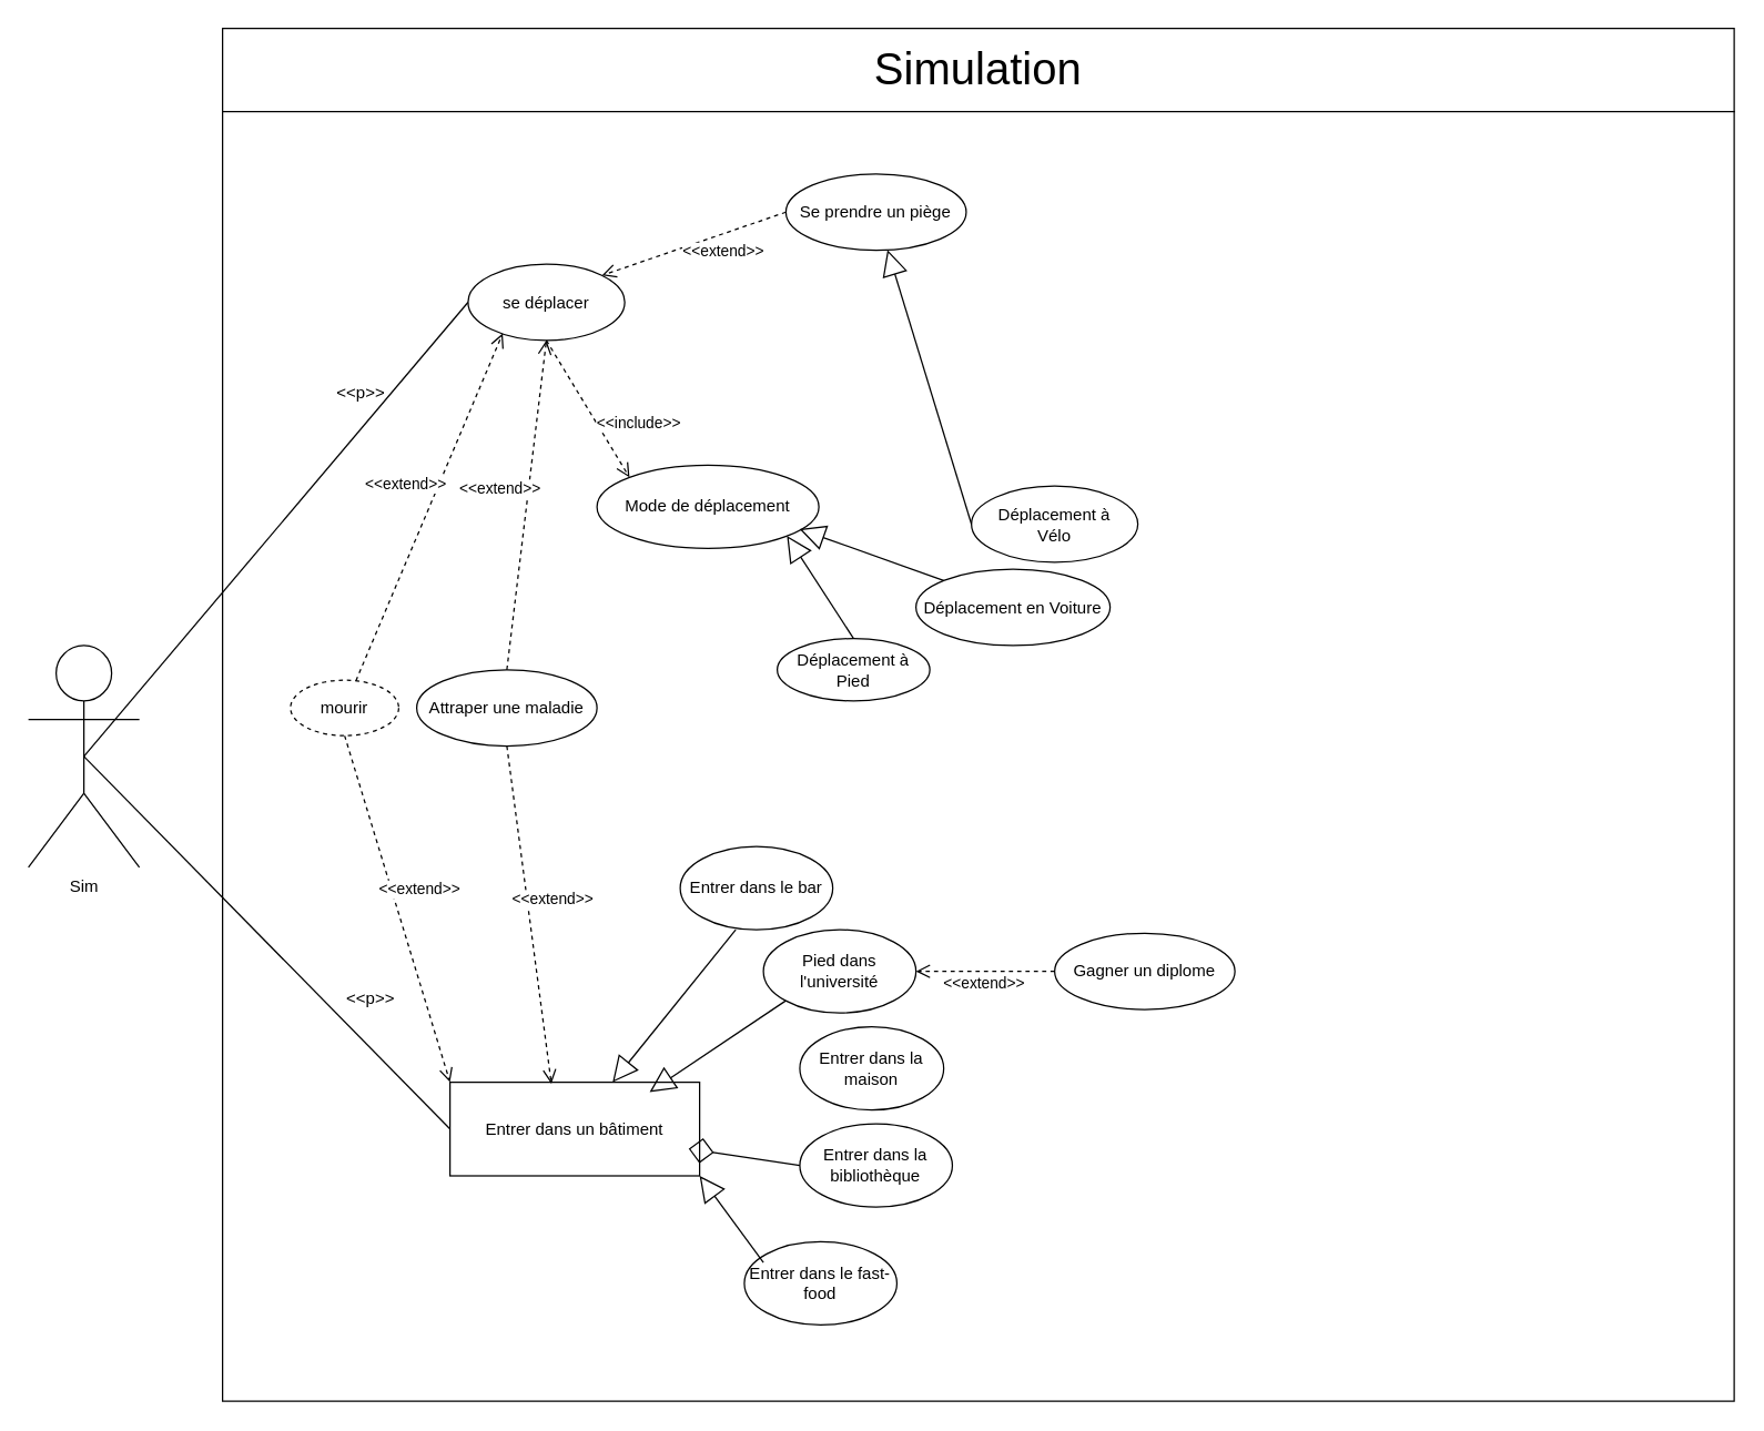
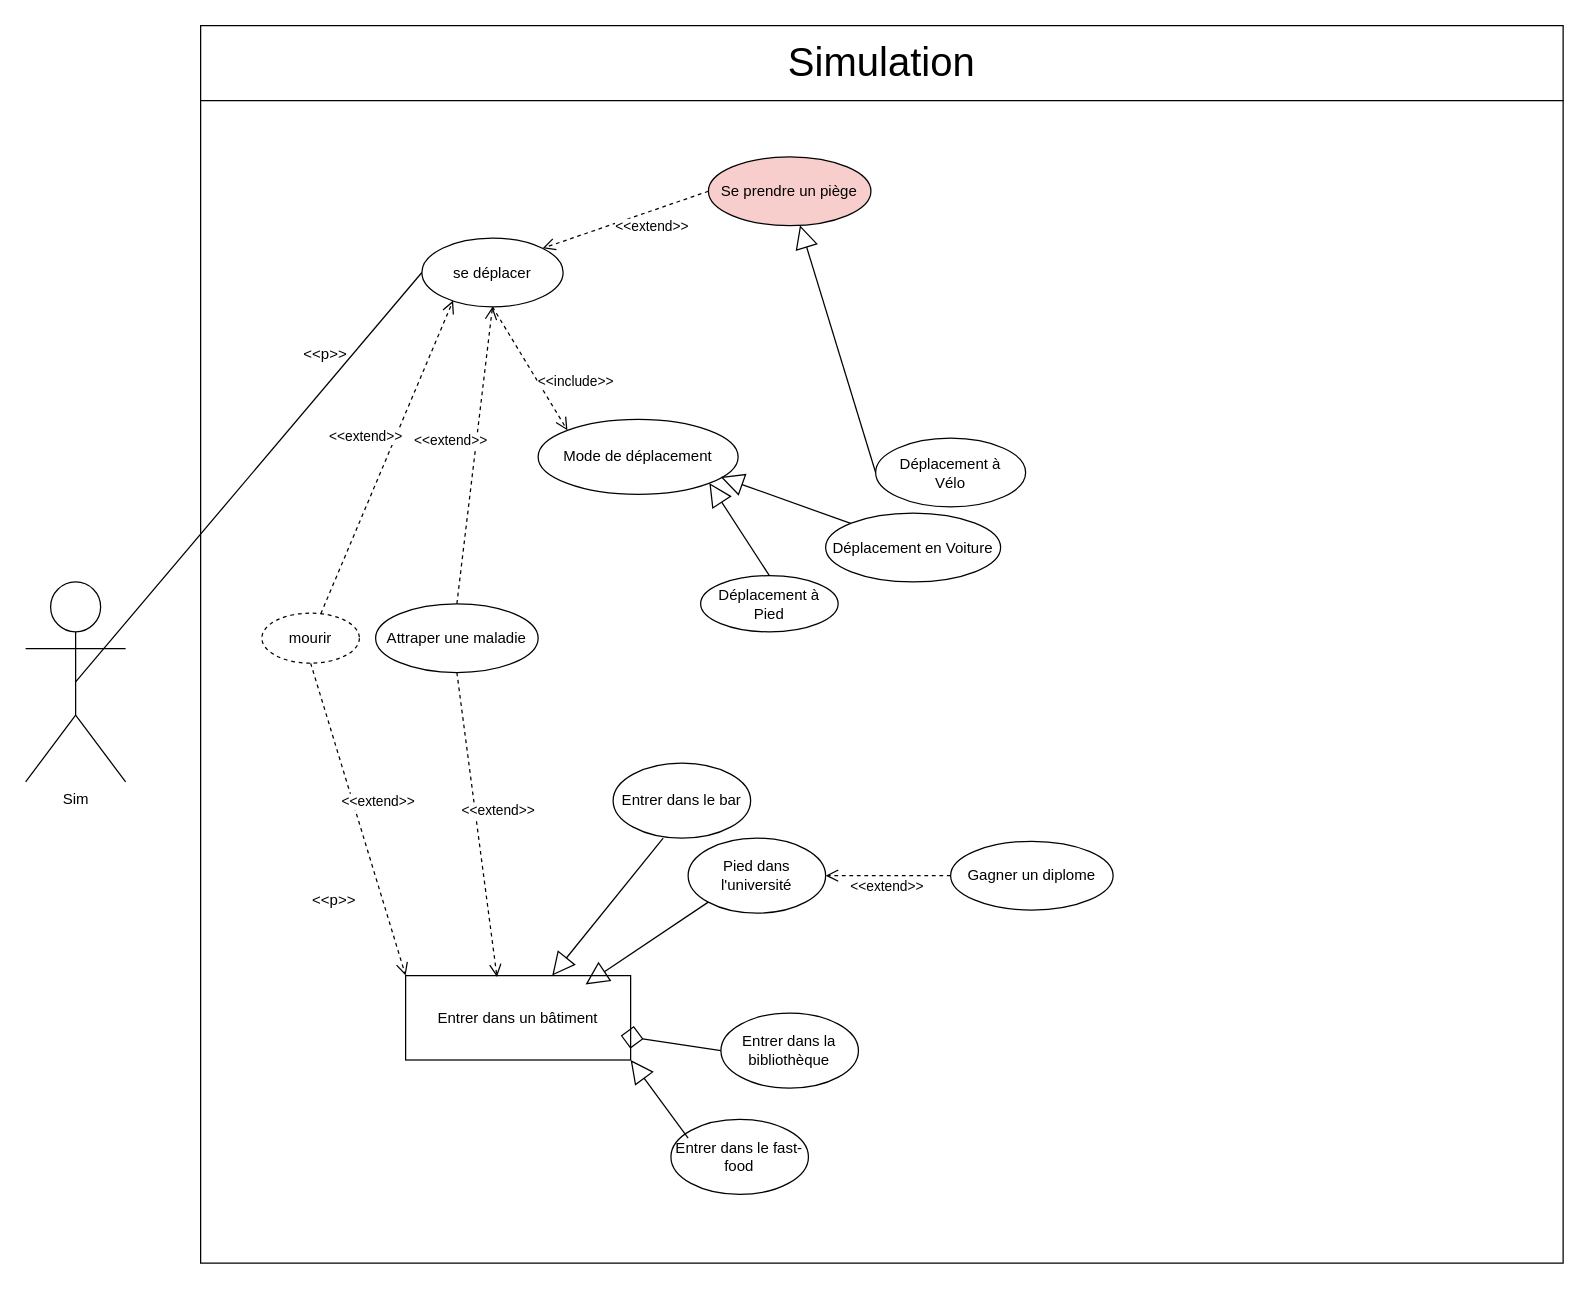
  <mxCell id="0" />
  <mxCell id="1" parent="0" />
  <mxCell id="2" value="&lt;div style=&quot;font-size: 32px&quot;&gt;Simulation&lt;/div&gt;" style="rounded=0;whiteSpace=wrap;html=1;" vertex="1" parent="1"><mxGeometry x="160" y="20" width="1090" height="60" as="geometry" /></mxCell>
  <mxCell id="3" value="" style="rounded=0;whiteSpace=wrap;html=1;" parent="1" vertex="1"><mxGeometry x="160" y="80" width="1090" height="930" as="geometry" /></mxCell>
  <mxCell id="4" value="&lt;div&gt;Sim&lt;/div&gt;" style="shape=umlActor;verticalLabelPosition=bottom;verticalAlign=top;html=1;outlineConnect=0;" parent="1" vertex="1"><mxGeometry x="20" y="465" width="80" height="160" as="geometry" /></mxCell>
  <mxCell id="5" value="&lt;div&gt;Entrer dans un bâtiment&lt;/div&gt;" style="whiteSpace=wrap;html=1;rounded=0;" parent="1" vertex="1"><mxGeometry x="324" y="780" width="180" height="67.5" as="geometry" /></mxCell>
  <mxCell id="6" value="se déplacer" style="ellipse;whiteSpace=wrap;html=1;" parent="1" vertex="1"><mxGeometry x="337" y="190" width="113" height="55" as="geometry" /></mxCell>
  <mxCell id="7" value="" style="endArrow=none;html=1;exitX=0.5;exitY=0.5;exitDx=0;exitDy=0;exitPerimeter=0;entryX=0;entryY=0.5;entryDx=0;entryDy=0;" parent="1" source="4" target="6" edge="1"><mxGeometry width="50" height="50" relative="1" as="geometry"><mxPoint x="390" y="310" as="sourcePoint" /><mxPoint x="440" y="260" as="targetPoint" /></mxGeometry></mxCell>
- <mxCell id="8" value="" style="endArrow=none;html=1;entryX=0;entryY=0.5;entryDx=0;entryDy=0;exitX=0.5;exitY=0.5;exitDx=0;exitDy=0;exitPerimeter=0;" parent="1" target="5" edge="1" source="4"><mxGeometry width="50" height="50" relative="1" as="geometry"><mxPoint x="75" y="270" as="sourcePoint" /><mxPoint x="210" y="140" as="targetPoint" /></mxGeometry></mxCell>
- <mxCell id="9" value="Se prendre un piège" style="ellipse;whiteSpace=wrap;html=1;direction=west;" parent="1" vertex="1"><mxGeometry x="566.24" y="125" width="130" height="55" as="geometry" /></mxCell>
- <mxCell id="10" value="Entrer dans la maison" style="ellipse;whiteSpace=wrap;html=1;" vertex="1" parent="1"><mxGeometry x="576.25" y="740" width="103.75" height="60" as="geometry" /></mxCell>
+ <mxCell id="9" value="Se prendre un piège" style="ellipse;whiteSpace=wrap;html=1;direction=west;fillColor=#f8cecc;" parent="1" vertex="1"><mxGeometry x="566.24" y="125" width="130" height="55" as="geometry" /></mxCell>
  <mxCell id="11" value="&lt;div&gt;&amp;lt;&amp;lt;include&amp;gt;&amp;gt;&lt;/div&gt;" style="html=1;verticalAlign=bottom;endArrow=open;dashed=1;endSize=8;exitX=0.5;exitY=1;exitDx=0;exitDy=0;entryX=0;entryY=0;entryDx=0;entryDy=0;" edge="1" parent="1" source="6" target="12"><mxGeometry x="0.633" y="21" relative="1" as="geometry"><mxPoint x="472.5" y="315" as="sourcePoint" /><mxPoint x="562.5" y="315" as="targetPoint" /><mxPoint as="offset" /></mxGeometry></mxCell>
  <mxCell id="12" value="Mode de déplacement" style="ellipse;whiteSpace=wrap;html=1;" vertex="1" parent="1"><mxGeometry x="430" y="335" width="160" height="60" as="geometry" /></mxCell>
  <mxCell id="13" value="&lt;div&gt;Déplacement à&lt;/div&gt;&lt;div&gt;Vélo&lt;/div&gt;" style="ellipse;whiteSpace=wrap;html=1;" vertex="1" parent="1"><mxGeometry x="700" y="350" width="120" height="55" as="geometry" /></mxCell>
  <mxCell id="14" value="Déplacement en Voiture" style="ellipse;whiteSpace=wrap;html=1;" vertex="1" parent="1"><mxGeometry x="660" y="410" width="140" height="55" as="geometry" /></mxCell>
  <mxCell id="15" value="&lt;div&gt;Déplacement à &lt;br&gt;&lt;/div&gt;&lt;div&gt;Pied&lt;/div&gt;" style="ellipse;whiteSpace=wrap;html=1;" vertex="1" parent="1"><mxGeometry x="560" y="460" width="110" height="45" as="geometry" /></mxCell>
  <mxCell id="16" value="&amp;nbsp;" style="endArrow=block;endSize=16;endFill=0;html=1;exitX=0.5;exitY=0;exitDx=0;exitDy=0;" edge="1" parent="1" source="15"><mxGeometry x="0.065" y="18" width="160" relative="1" as="geometry"><mxPoint x="625" y="540" as="sourcePoint" /><mxPoint x="567" y="386" as="targetPoint" /><mxPoint as="offset" /></mxGeometry></mxCell>
  <mxCell id="17" value="&amp;nbsp;" style="endArrow=block;endSize=16;endFill=0;html=1;exitX=0;exitY=0;exitDx=0;exitDy=0;entryX=0.913;entryY=0.767;entryDx=0;entryDy=0;entryPerimeter=0;" edge="1" parent="1" source="14" target="12"><mxGeometry x="-0.289" y="18" width="160" relative="1" as="geometry"><mxPoint x="597.427" y="450.774" as="sourcePoint" /><mxPoint x="587" y="386" as="targetPoint" /><mxPoint as="offset" /></mxGeometry></mxCell>
  <mxCell id="18" value="&amp;nbsp;" style="endArrow=block;endSize=16;endFill=0;html=1;exitX=0;exitY=0.5;exitDx=0;exitDy=0;" edge="1" parent="1" source="13" target="9"><mxGeometry x="-0.467" y="10" width="160" relative="1" as="geometry"><mxPoint x="577.427" y="470.774" as="sourcePoint" /><mxPoint x="587.126" y="386.002" as="targetPoint" /><mxPoint as="offset" /></mxGeometry></mxCell>
  <mxCell id="19" value="&lt;div&gt;&amp;lt;&amp;lt;extend&amp;gt;&amp;gt;&lt;/div&gt;" style="html=1;verticalAlign=bottom;endArrow=open;dashed=1;endSize=8;exitX=1;exitY=0.5;exitDx=0;exitDy=0;entryX=1;entryY=0;entryDx=0;entryDy=0;" edge="1" parent="1" source="9" target="6"><mxGeometry x="-0.202" y="20" relative="1" as="geometry"><mxPoint x="409.74" y="180" as="sourcePoint" /><mxPoint x="466.24" y="152.5" as="targetPoint" /><mxPoint x="1" as="offset" /></mxGeometry></mxCell>
  <mxCell id="20" value="Entrer dans la bibliothèque" style="ellipse;whiteSpace=wrap;html=1;" vertex="1" parent="1"><mxGeometry x="576.25" y="810" width="110" height="60" as="geometry" /></mxCell>
  <mxCell id="21" value="Entrer dans le fast-food" style="ellipse;whiteSpace=wrap;html=1;" vertex="1" parent="1"><mxGeometry x="536.25" y="895" width="110" height="60" as="geometry" /></mxCell>
  <mxCell id="22" value="Pied dans l'université" style="ellipse;whiteSpace=wrap;html=1;" vertex="1" parent="1"><mxGeometry x="550" y="670" width="110" height="60" as="geometry" /></mxCell>
  <mxCell id="23" value="Entrer dans le bar" style="ellipse;whiteSpace=wrap;html=1;" vertex="1" parent="1"><mxGeometry x="490" y="610" width="110" height="60" as="geometry" /></mxCell>
  <mxCell id="24" value="&amp;nbsp;" style="endArrow=block;endSize=16;endFill=0;html=1;exitX=0.364;exitY=1;exitDx=0;exitDy=0;exitPerimeter=0;" edge="1" parent="1" source="23" target="5"><mxGeometry x="0.065" y="18" width="160" relative="1" as="geometry"><mxPoint x="625" y="370" as="sourcePoint" /><mxPoint x="577" y="291" as="targetPoint" /><mxPoint as="offset" /></mxGeometry></mxCell>
  <mxCell id="25" value="&amp;nbsp;" style="endArrow=block;endSize=16;endFill=0;html=1;exitX=0;exitY=1;exitDx=0;exitDy=0;entryX=0.8;entryY=0.104;entryDx=0;entryDy=0;entryPerimeter=0;" edge="1" parent="1" source="22" target="5"><mxGeometry x="0.065" y="18" width="160" relative="1" as="geometry"><mxPoint x="540.04" y="680" as="sourcePoint" /><mxPoint x="450.193" y="791.461" as="targetPoint" /><mxPoint as="offset" /></mxGeometry></mxCell>
  <mxCell id="26" value="&amp;nbsp;" style="endArrow=diamond;endSize=16;endFill=0;html=1;exitX=0;exitY=0.5;exitDx=0;exitDy=0;entryX=0.956;entryY=0.711;entryDx=0;entryDy=0;entryPerimeter=0;" edge="1" parent="1" source="20" target="5"><mxGeometry x="0.065" y="18" width="160" relative="1" as="geometry"><mxPoint x="560.04" y="700" as="sourcePoint" /><mxPoint x="470.193" y="811.461" as="targetPoint" /><mxPoint as="offset" /></mxGeometry></mxCell>
  <mxCell id="27" value="&amp;nbsp;" style="endArrow=block;endSize=16;endFill=0;html=1;exitX=0;exitY=0.5;exitDx=0;exitDy=0;entryX=1;entryY=1;entryDx=0;entryDy=0;" edge="1" parent="1" target="5"><mxGeometry x="0.065" y="18" width="160" relative="1" as="geometry"><mxPoint x="550" y="910" as="sourcePoint" /><mxPoint x="480.193" y="821.461" as="targetPoint" /><mxPoint as="offset" /></mxGeometry></mxCell>
  <mxCell id="28" value="Attraper une maladie" style="ellipse;whiteSpace=wrap;html=1;direction=west;" vertex="1" parent="1"><mxGeometry x="300" y="482.5" width="130" height="55" as="geometry" /></mxCell>
  <mxCell id="29" value="&lt;div&gt;&amp;lt;&amp;lt;extend&amp;gt;&amp;gt;&lt;/div&gt;" style="html=1;verticalAlign=bottom;endArrow=open;dashed=1;endSize=8;exitX=0.5;exitY=1;exitDx=0;exitDy=0;entryX=0.5;entryY=1;entryDx=0;entryDy=0;" edge="1" parent="1" source="28" target="6"><mxGeometry y="18" relative="1" as="geometry"><mxPoint x="576.24" y="162.5" as="sourcePoint" /><mxPoint x="450.003" y="171.793" as="targetPoint" /><mxPoint x="-1" as="offset" /><Array as="points" /></mxGeometry></mxCell>
  <mxCell id="30" value="&amp;lt;&amp;lt;p&amp;gt;&amp;gt;" style="text;html=1;strokeColor=none;fillColor=none;align=center;verticalAlign=middle;whiteSpace=wrap;rounded=0;rotation=0;" vertex="1" parent="1"><mxGeometry x="240" y="272.5" width="40" height="20" as="geometry" /></mxCell>
  <mxCell id="31" value="&amp;lt;&amp;lt;p&amp;gt;&amp;gt;" style="text;html=1;strokeColor=none;fillColor=none;align=center;verticalAlign=middle;whiteSpace=wrap;rounded=0;rotation=0;" vertex="1" parent="1"><mxGeometry x="247" y="710" width="40" height="20" as="geometry" /></mxCell>
  <mxCell id="32" value="Gagner un diplome" style="ellipse;whiteSpace=wrap;html=1;direction=west;" vertex="1" parent="1"><mxGeometry x="760" y="672.5" width="130" height="55" as="geometry" /></mxCell>
  <mxCell id="33" value="&lt;div&gt;&amp;lt;&amp;lt;extend&amp;gt;&amp;gt;&lt;/div&gt;" style="html=1;verticalAlign=bottom;endArrow=open;dashed=1;endSize=8;exitX=1;exitY=0.5;exitDx=0;exitDy=0;" edge="1" parent="1" source="32" target="22"><mxGeometry y="18" relative="1" as="geometry"><mxPoint x="576.24" y="227.5" as="sourcePoint" /><mxPoint x="460" y="227.5" as="targetPoint" /><mxPoint x="-1" as="offset" /></mxGeometry></mxCell>
  <mxCell id="34" value="&lt;div&gt;&amp;lt;&amp;lt;extend&amp;gt;&amp;gt;&lt;/div&gt;" style="html=1;verticalAlign=bottom;endArrow=open;dashed=1;endSize=8;entryX=0.221;entryY=0.909;entryDx=0;entryDy=0;entryPerimeter=0;" edge="1" parent="1" source="36" target="6"><mxGeometry y="18" relative="1" as="geometry"><mxPoint x="576.24" y="227.5" as="sourcePoint" /><mxPoint x="460" y="227.5" as="targetPoint" /><mxPoint x="-1" as="offset" /></mxGeometry></mxCell>
  <mxCell id="35" value="&lt;div&gt;&amp;lt;&amp;lt;extend&amp;gt;&amp;gt;&lt;/div&gt;" style="html=1;verticalAlign=bottom;endArrow=open;dashed=1;endSize=8;exitX=0.5;exitY=1;exitDx=0;exitDy=0;entryX=0;entryY=0;entryDx=0;entryDy=0;" edge="1" parent="1" source="36" target="5"><mxGeometry y="18" relative="1" as="geometry"><mxPoint x="696.24" y="630" as="sourcePoint" /><mxPoint x="443.64" y="246.853" as="targetPoint" /><mxPoint x="-1" as="offset" /></mxGeometry></mxCell>
  <mxCell id="36" value="&lt;div&gt;mourir&lt;/div&gt;" style="ellipse;whiteSpace=wrap;html=1;dashed=1;" vertex="1" parent="1"><mxGeometry x="209" y="490" width="78" height="40" as="geometry" /></mxCell>
  <mxCell id="37" value="&lt;div&gt;&amp;lt;&amp;lt;extend&amp;gt;&amp;gt;&lt;/div&gt;" style="html=1;verticalAlign=bottom;endArrow=open;dashed=1;endSize=8;exitX=0.5;exitY=0;exitDx=0;exitDy=0;entryX=0.406;entryY=0.015;entryDx=0;entryDy=0;entryPerimeter=0;" edge="1" parent="1" source="28" target="5"><mxGeometry y="18" relative="1" as="geometry"><mxPoint x="375" y="492.5" as="sourcePoint" /><mxPoint x="403.5" y="255" as="targetPoint" /><mxPoint x="-1" as="offset" /><Array as="points" /></mxGeometry></mxCell>
